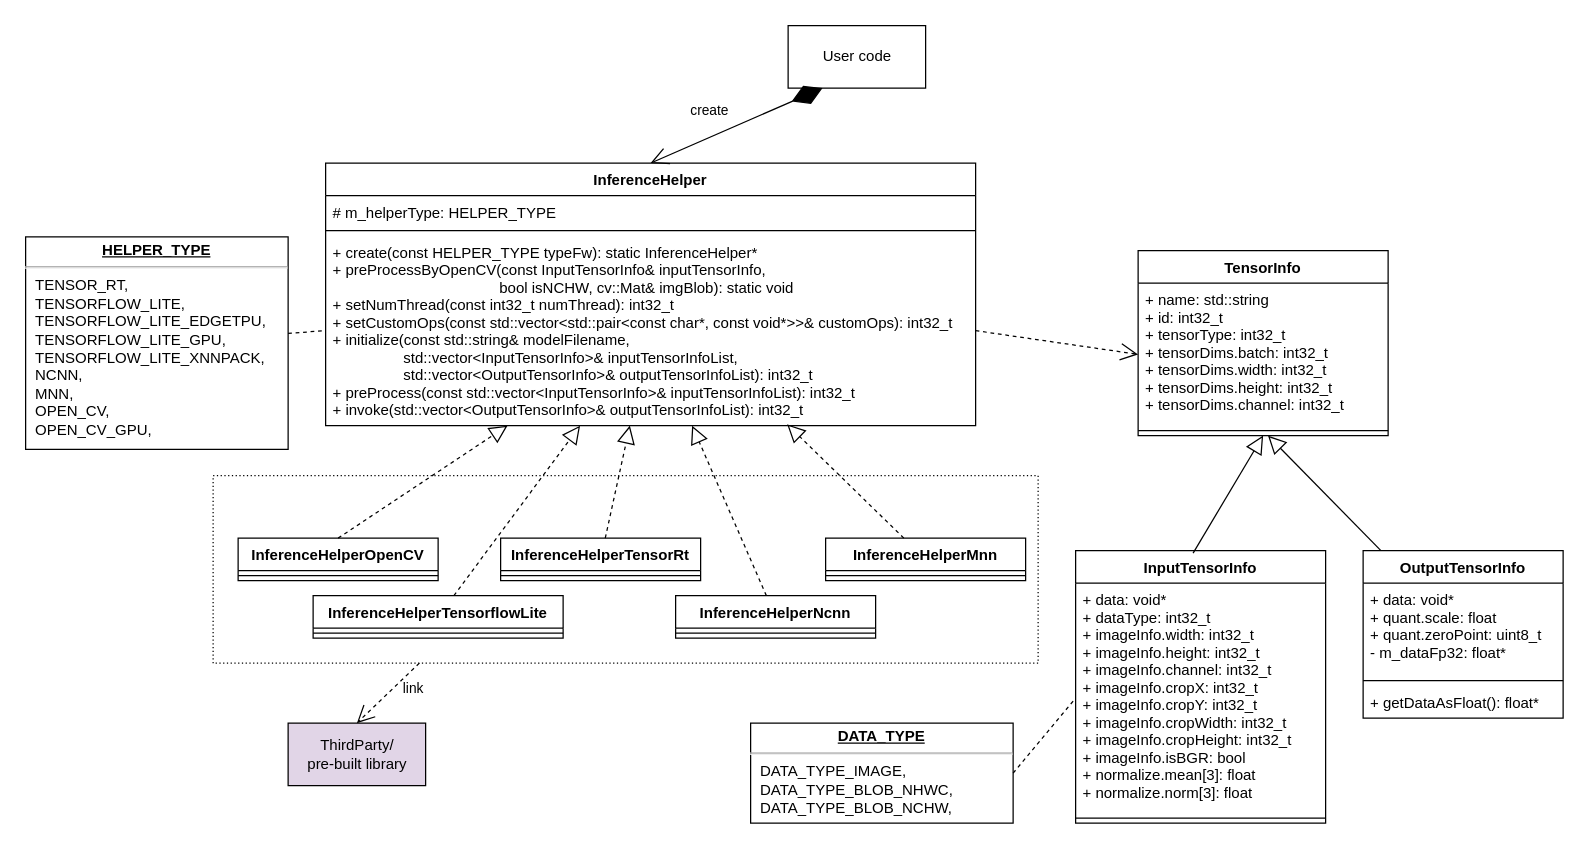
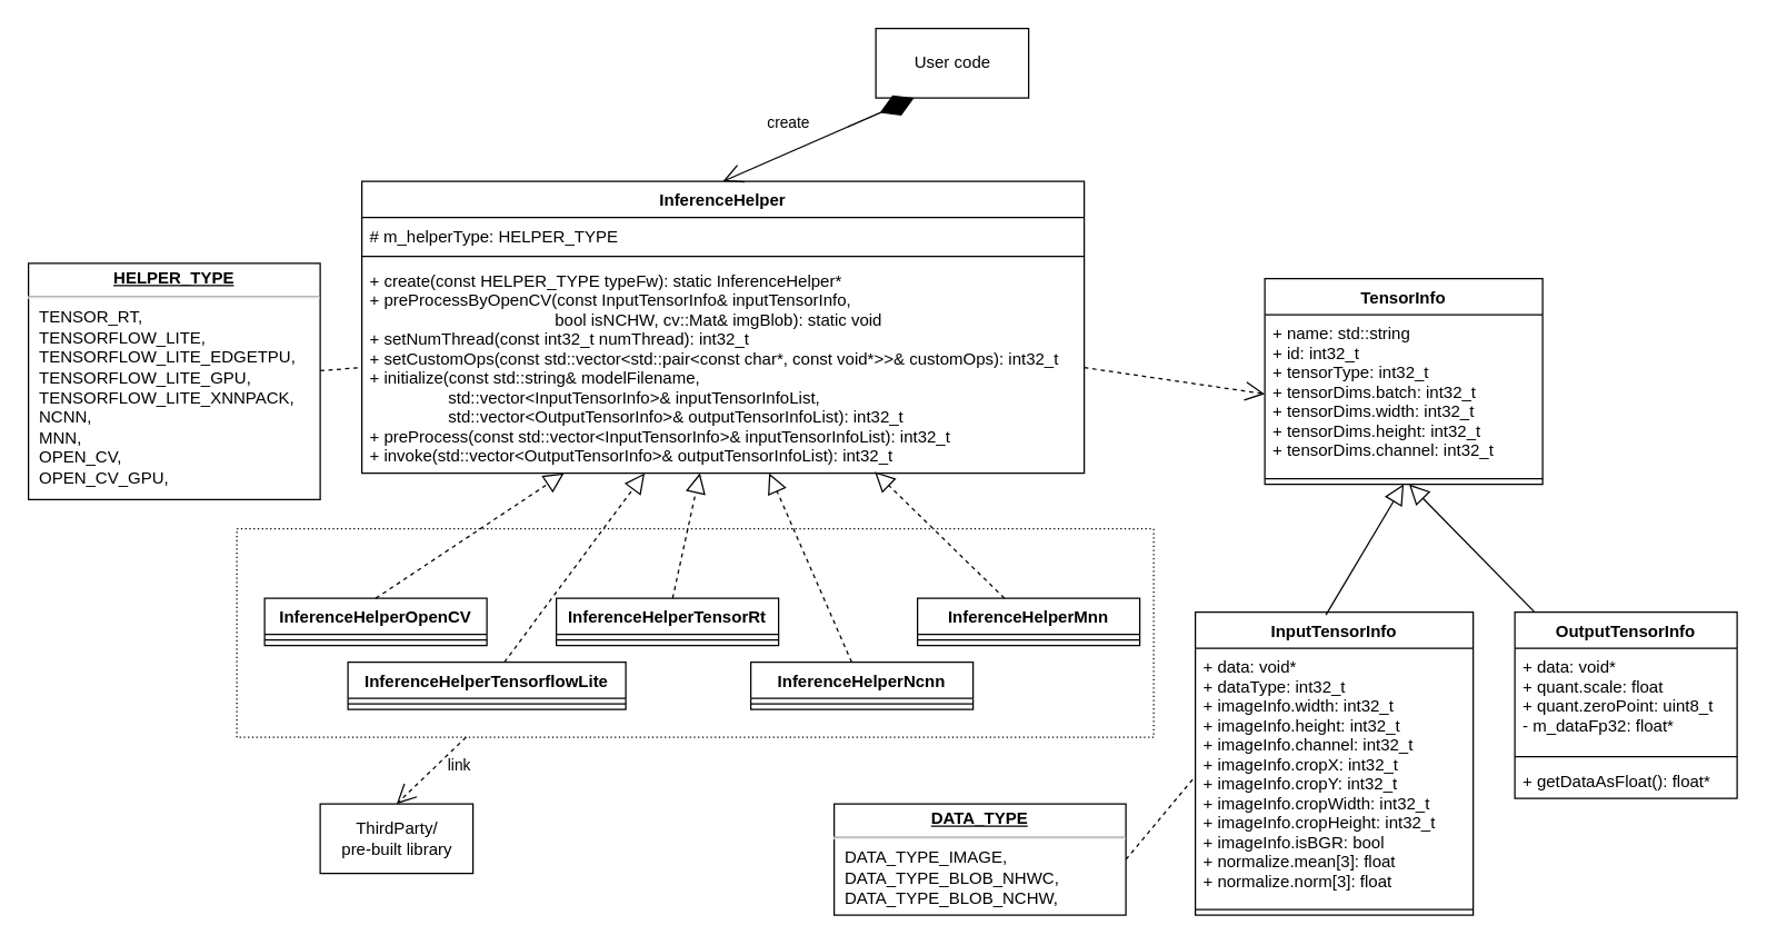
  <mxCell id="0" />
  <mxCell id="1" parent="0" />
  <mxCell id="2" value="TensorInfo" style="swimlane;fontStyle=1;align=center;verticalAlign=top;childLayout=stackLayout;horizontal=1;startSize=26;horizontalStack=0;resizeParent=1;resizeParentMax=0;resizeLast=0;collapsible=1;marginBottom=0;" parent="1" vertex="1"><mxGeometry x="910" y="200" width="200" height="148" as="geometry" /></mxCell>
  <mxCell id="3" value="+ name: std::string&#10;+ id: int32_t&#10;+ tensorType: int32_t&#10;+ tensorDims.batch: int32_t&#10;+ tensorDims.width: int32_t&#10;+ tensorDims.height: int32_t&#10;+ tensorDims.channel: int32_t&#10;" style="text;strokeColor=none;fillColor=none;align=left;verticalAlign=top;spacingLeft=4;spacingRight=4;overflow=hidden;rotatable=0;points=[[0,0.5],[1,0.5]];portConstraint=eastwest;" parent="2" vertex="1"><mxGeometry y="26" width="200" height="114" as="geometry" /></mxCell>
  <mxCell id="4" value="" style="line;strokeWidth=1;fillColor=none;align=left;verticalAlign=middle;spacingTop=-1;spacingLeft=3;spacingRight=3;rotatable=0;labelPosition=right;points=[];portConstraint=eastwest;" parent="2" vertex="1"><mxGeometry y="140" width="200" height="8" as="geometry" /></mxCell>
  <mxCell id="5" value="InputTensorInfo" style="swimlane;fontStyle=1;align=center;verticalAlign=top;childLayout=stackLayout;horizontal=1;startSize=26;horizontalStack=0;resizeParent=1;resizeParentMax=0;resizeLast=0;collapsible=1;marginBottom=0;" parent="1" vertex="1"><mxGeometry x="860" y="440" width="200" height="218" as="geometry" /></mxCell>
  <mxCell id="6" value="+ data: void*&#10;+ dataType: int32_t&#10;+ imageInfo.width: int32_t&#10;+ imageInfo.height: int32_t&#10;+ imageInfo.channel: int32_t&#10;+ imageInfo.cropX: int32_t&#10;+ imageInfo.cropY: int32_t&#10;+ imageInfo.cropWidth: int32_t&#10;+ imageInfo.cropHeight: int32_t&#10;+ imageInfo.isBGR: bool&#10;+ normalize.mean[3]: float&#10;+ normalize.norm[3]: float" style="text;strokeColor=none;fillColor=none;align=left;verticalAlign=top;spacingLeft=4;spacingRight=4;overflow=hidden;rotatable=0;points=[[0,0.5],[1,0.5]];portConstraint=eastwest;" parent="5" vertex="1"><mxGeometry y="26" width="200" height="184" as="geometry" /></mxCell>
  <mxCell id="7" value="" style="line;strokeWidth=1;fillColor=none;align=left;verticalAlign=middle;spacingTop=-1;spacingLeft=3;spacingRight=3;rotatable=0;labelPosition=right;points=[];portConstraint=eastwest;" parent="5" vertex="1"><mxGeometry y="210" width="200" height="8" as="geometry" /></mxCell>
  <mxCell id="8" value="OutputTensorInfo" style="swimlane;fontStyle=1;align=center;verticalAlign=top;childLayout=stackLayout;horizontal=1;startSize=26;horizontalStack=0;resizeParent=1;resizeParentMax=0;resizeLast=0;collapsible=1;marginBottom=0;" parent="1" vertex="1"><mxGeometry x="1090" y="440" width="160" height="134" as="geometry" /></mxCell>
  <mxCell id="9" value="+ data: void*&#10;+ quant.scale: float&#10;+ quant.zeroPoint: uint8_t&#10;- m_dataFp32: float*" style="text;strokeColor=none;fillColor=none;align=left;verticalAlign=top;spacingLeft=4;spacingRight=4;overflow=hidden;rotatable=0;points=[[0,0.5],[1,0.5]];portConstraint=eastwest;" parent="8" vertex="1"><mxGeometry y="26" width="160" height="74" as="geometry" /></mxCell>
  <mxCell id="10" value="" style="line;strokeWidth=1;fillColor=none;align=left;verticalAlign=middle;spacingTop=-1;spacingLeft=3;spacingRight=3;rotatable=0;labelPosition=right;points=[];portConstraint=eastwest;" parent="8" vertex="1"><mxGeometry y="100" width="160" height="8" as="geometry" /></mxCell>
  <mxCell id="11" value="+ getDataAsFloat(): float*" style="text;strokeColor=none;fillColor=none;align=left;verticalAlign=top;spacingLeft=4;spacingRight=4;overflow=hidden;rotatable=0;points=[[0,0.5],[1,0.5]];portConstraint=eastwest;" parent="8" vertex="1"><mxGeometry y="108" width="160" height="26" as="geometry" /></mxCell>
  <mxCell id="12" value="" style="endArrow=block;endFill=0;endSize=12;html=1;entryX=0.5;entryY=1;entryDx=0;entryDy=0;exitX=0.47;exitY=0.009;exitDx=0;exitDy=0;exitPerimeter=0;" parent="1" source="5" target="2" edge="1"><mxGeometry width="160" relative="1" as="geometry"><mxPoint x="660" y="550" as="sourcePoint" /><mxPoint x="820" y="550" as="targetPoint" /></mxGeometry></mxCell>
  <mxCell id="13" value="" style="endArrow=block;endFill=0;endSize=12;html=1;" parent="1" source="8" target="4" edge="1"><mxGeometry width="160" relative="1" as="geometry"><mxPoint x="1014" y="521.962" as="sourcePoint" /><mxPoint x="1130" y="380" as="targetPoint" /></mxGeometry></mxCell>
  <mxCell id="14" value="InferenceHelperMnn" style="swimlane;fontStyle=1;align=center;verticalAlign=top;childLayout=stackLayout;horizontal=1;startSize=26;horizontalStack=0;resizeParent=1;resizeParentMax=0;resizeLast=0;collapsible=1;marginBottom=0;" parent="1" vertex="1"><mxGeometry x="660" y="430" width="160" height="34" as="geometry" /></mxCell>
  <mxCell id="15" value="" style="line;strokeWidth=1;fillColor=none;align=left;verticalAlign=middle;spacingTop=-1;spacingLeft=3;spacingRight=3;rotatable=0;labelPosition=right;points=[];portConstraint=eastwest;" parent="14" vertex="1"><mxGeometry y="26" width="160" height="8" as="geometry" /></mxCell>
  <mxCell id="16" value="InferenceHelperNcnn" style="swimlane;fontStyle=1;align=center;verticalAlign=top;childLayout=stackLayout;horizontal=1;startSize=26;horizontalStack=0;resizeParent=1;resizeParentMax=0;resizeLast=0;collapsible=1;marginBottom=0;" parent="1" vertex="1"><mxGeometry x="540" y="476" width="160" height="34" as="geometry" /></mxCell>
  <mxCell id="17" value="" style="line;strokeWidth=1;fillColor=none;align=left;verticalAlign=middle;spacingTop=-1;spacingLeft=3;spacingRight=3;rotatable=0;labelPosition=right;points=[];portConstraint=eastwest;" parent="16" vertex="1"><mxGeometry y="26" width="160" height="8" as="geometry" /></mxCell>
  <mxCell id="18" value="InferenceHelperOpenCV" style="swimlane;fontStyle=1;align=center;verticalAlign=top;childLayout=stackLayout;horizontal=1;startSize=26;horizontalStack=0;resizeParent=1;resizeParentMax=0;resizeLast=0;collapsible=1;marginBottom=0;" parent="1" vertex="1"><mxGeometry x="190" y="430" width="160" height="34" as="geometry" /></mxCell>
  <mxCell id="19" value="" style="line;strokeWidth=1;fillColor=none;align=left;verticalAlign=middle;spacingTop=-1;spacingLeft=3;spacingRight=3;rotatable=0;labelPosition=right;points=[];portConstraint=eastwest;" parent="18" vertex="1"><mxGeometry y="26" width="160" height="8" as="geometry" /></mxCell>
  <mxCell id="20" value="InferenceHelperTensorflowLite" style="swimlane;fontStyle=1;align=center;verticalAlign=top;childLayout=stackLayout;horizontal=1;startSize=26;horizontalStack=0;resizeParent=1;resizeParentMax=0;resizeLast=0;collapsible=1;marginBottom=0;" parent="1" vertex="1"><mxGeometry x="250" y="476" width="200" height="34" as="geometry" /></mxCell>
  <mxCell id="21" value="" style="line;strokeWidth=1;fillColor=none;align=left;verticalAlign=middle;spacingTop=-1;spacingLeft=3;spacingRight=3;rotatable=0;labelPosition=right;points=[];portConstraint=eastwest;" parent="20" vertex="1"><mxGeometry y="26" width="200" height="8" as="geometry" /></mxCell>
  <mxCell id="22" value="InferenceHelperTensorRt" style="swimlane;fontStyle=1;align=center;verticalAlign=top;childLayout=stackLayout;horizontal=1;startSize=26;horizontalStack=0;resizeParent=1;resizeParentMax=0;resizeLast=0;collapsible=1;marginBottom=0;" parent="1" vertex="1"><mxGeometry x="400" y="430" width="160" height="34" as="geometry" /></mxCell>
  <mxCell id="23" value="" style="line;strokeWidth=1;fillColor=none;align=left;verticalAlign=middle;spacingTop=-1;spacingLeft=3;spacingRight=3;rotatable=0;labelPosition=right;points=[];portConstraint=eastwest;" parent="22" vertex="1"><mxGeometry y="26" width="160" height="8" as="geometry" /></mxCell>
  <mxCell id="24" value="InferenceHelper" style="swimlane;fontStyle=1;align=center;verticalAlign=top;childLayout=stackLayout;horizontal=1;startSize=26;horizontalStack=0;resizeParent=1;resizeParentMax=0;resizeLast=0;collapsible=1;marginBottom=0;" parent="1" vertex="1"><mxGeometry x="260" width="520" height="210" as="geometry" y="130" /></mxCell>
  <mxCell id="25" value="# m_helperType: HELPER_TYPE" style="text;strokeColor=none;fillColor=none;align=left;verticalAlign=top;spacingLeft=4;spacingRight=4;overflow=hidden;rotatable=0;points=[[0,0.5],[1,0.5]];portConstraint=eastwest;" parent="24" vertex="1"><mxGeometry y="26" width="520" height="24" as="geometry" /></mxCell>
  <mxCell id="26" value="" style="line;strokeWidth=1;fillColor=none;align=left;verticalAlign=middle;spacingTop=-1;spacingLeft=3;spacingRight=3;rotatable=0;labelPosition=right;points=[];portConstraint=eastwest;" parent="24" vertex="1"><mxGeometry y="50" width="520" height="8" as="geometry" /></mxCell>
  <mxCell id="27" value="+ create(const HELPER_TYPE typeFw): static InferenceHelper*&#10;+ preProcessByOpenCV(const InputTensorInfo&amp; inputTensorInfo,&#10;                                        bool isNCHW, cv::Mat&amp; imgBlob): static void&#10;+ setNumThread(const int32_t numThread): int32_t&#10;+ setCustomOps(const std::vector&lt;std::pair&lt;const char*, const void*&gt;&gt;&amp; customOps): int32_t&#10;+ initialize(const std::string&amp; modelFilename, &#10;                 std::vector&lt;InputTensorInfo&gt;&amp; inputTensorInfoList, &#10;                 std::vector&lt;OutputTensorInfo&gt;&amp; outputTensorInfoList): int32_t&#10;+ preProcess(const std::vector&lt;InputTensorInfo&gt;&amp; inputTensorInfoList): int32_t&#10;+ invoke(std::vector&lt;OutputTensorInfo&gt;&amp; outputTensorInfoList): int32_t" style="text;strokeColor=none;fillColor=none;align=left;verticalAlign=top;spacingLeft=4;spacingRight=4;overflow=hidden;rotatable=0;points=[[0,0.5],[1,0.5]];portConstraint=eastwest;" parent="24" vertex="1"><mxGeometry y="58" width="520" height="152" as="geometry" /></mxCell>
  <mxCell id="28" value="" style="endArrow=block;dashed=1;endFill=0;endSize=12;html=1;exitX=0.5;exitY=0;exitDx=0;exitDy=0;" parent="1" source="18" target="27" edge="1"><mxGeometry width="160" relative="1" as="geometry"><mxPoint x="1014" y="521.962" as="sourcePoint" /><mxPoint x="1140" y="388" as="targetPoint" /></mxGeometry></mxCell>
  <mxCell id="29" value="" style="endArrow=block;dashed=1;endFill=0;endSize=12;html=1;" parent="1" source="20" target="27" edge="1"><mxGeometry width="160" relative="1" as="geometry"><mxPoint x="240" y="460" as="sourcePoint" /><mxPoint x="359.084" y="400" as="targetPoint" /></mxGeometry></mxCell>
  <mxCell id="30" value="" style="endArrow=block;dashed=1;endFill=0;endSize=12;html=1;" parent="1" source="22" target="27" edge="1"><mxGeometry width="160" relative="1" as="geometry"><mxPoint x="335.773" y="506" as="sourcePoint" /><mxPoint x="434.124" y="400" as="targetPoint" /></mxGeometry></mxCell>
  <mxCell id="31" value="" style="endArrow=block;dashed=1;endFill=0;endSize=12;html=1;" parent="1" source="16" target="27" edge="1"><mxGeometry width="160" relative="1" as="geometry"><mxPoint x="491.149" y="460" as="sourcePoint" /><mxPoint x="495.203" y="400" as="targetPoint" /></mxGeometry></mxCell>
  <mxCell id="32" value="" style="endArrow=block;dashed=1;endFill=0;endSize=12;html=1;entryX=0.71;entryY=0.993;entryDx=0;entryDy=0;entryPerimeter=0;" parent="1" source="14" target="27" edge="1"><mxGeometry width="160" relative="1" as="geometry"><mxPoint x="591.237" y="506" as="sourcePoint" /><mxPoint x="536.598" y="400" as="targetPoint" /></mxGeometry></mxCell>
  <mxCell id="33" value="&lt;p style=&quot;margin: 4px 0px 0px ; text-align: center&quot;&gt;&lt;b&gt;&lt;u&gt;HELPER_TYPE&lt;/u&gt;&lt;/b&gt;&lt;br&gt;&lt;/p&gt;&lt;hr&gt;&lt;p style=&quot;margin: 0px ; margin-left: 8px&quot;&gt;TENSOR_RT,&lt;/p&gt;&lt;p style=&quot;margin: 0px ; margin-left: 8px&quot;&gt;TENSORFLOW_LITE,&lt;/p&gt;&lt;p style=&quot;margin: 0px ; margin-left: 8px&quot;&gt;TENSORFLOW_LITE_EDGETPU,&lt;/p&gt;&lt;p style=&quot;margin: 0px ; margin-left: 8px&quot;&gt;TENSORFLOW_LITE_GPU,&lt;/p&gt;&lt;p style=&quot;margin: 0px ; margin-left: 8px&quot;&gt;TENSORFLOW_LITE_XNNPACK,&lt;/p&gt;&lt;p style=&quot;margin: 0px ; margin-left: 8px&quot;&gt;NCNN,&lt;/p&gt;&lt;p style=&quot;margin: 0px ; margin-left: 8px&quot;&gt;MNN,&lt;/p&gt;&lt;p style=&quot;margin: 0px ; margin-left: 8px&quot;&gt;OPEN_CV,&lt;/p&gt;&lt;p style=&quot;margin: 0px ; margin-left: 8px&quot;&gt;OPEN_CV_GPU,&lt;/p&gt;" style="verticalAlign=top;align=left;overflow=fill;fontSize=12;fontFamily=Helvetica;html=1;" parent="1" vertex="1"><mxGeometry x="20" y="189" width="210" height="170" as="geometry" /></mxCell>
  <mxCell id="34" value="&lt;p style=&quot;margin: 4px 0px 0px ; text-align: center&quot;&gt;&lt;b&gt;&lt;u&gt;DATA_TYPE&lt;/u&gt;&lt;/b&gt;&lt;br&gt;&lt;/p&gt;&lt;hr&gt;&lt;p style=&quot;margin: 0px ; margin-left: 8px&quot;&gt;DATA_TYPE_IMAGE,&lt;/p&gt;&lt;p style=&quot;margin: 0px ; margin-left: 8px&quot;&gt;DATA_TYPE_BLOB_NHWC,&lt;/p&gt;&lt;p style=&quot;margin: 0px ; margin-left: 8px&quot;&gt;DATA_TYPE_BLOB_NCHW,&lt;/p&gt;" style="verticalAlign=top;align=left;overflow=fill;fontSize=12;fontFamily=Helvetica;html=1;" parent="1" vertex="1"><mxGeometry x="600" y="578" width="210" height="80" as="geometry" /></mxCell>
  <mxCell id="35" value="" style="endArrow=none;dashed=1;html=1;entryX=0;entryY=0.5;entryDx=0;entryDy=0;" parent="1" source="33" target="27" edge="1"><mxGeometry width="50" height="50" relative="1" as="geometry"><mxPoint x="620" y="580" as="sourcePoint" /><mxPoint x="670" y="530" as="targetPoint" /></mxGeometry></mxCell>
  <mxCell id="36" value="" style="endArrow=none;dashed=1;html=1;entryX=0;entryY=0.5;entryDx=0;entryDy=0;exitX=1;exitY=0.5;exitDx=0;exitDy=0;" parent="1" source="34" target="6" edge="1"><mxGeometry width="50" height="50" relative="1" as="geometry"><mxPoint x="178.558" y="400" as="sourcePoint" /><mxPoint x="240" y="329" as="targetPoint" /></mxGeometry></mxCell>
  <mxCell id="37" value="User code" style="html=1;" parent="1" vertex="1"><mxGeometry x="630" y="20" width="110" height="50" as="geometry" /></mxCell>
  <mxCell id="38" value="create" style="endArrow=diamondThin;endFill=1;endSize=24;html=1;exitX=0.5;exitY=0;exitDx=0;exitDy=0;startArrow=open;startFill=0;startSize=12;entryX=0.25;entryY=1;entryDx=0;entryDy=0;" parent="1" source="24" target="37" edge="1"><mxGeometry x="-0.2" y="20" width="160" relative="1" as="geometry"><mxPoint x="560" y="250" as="sourcePoint" /><mxPoint x="720" y="250" as="targetPoint" /><mxPoint as="offset" /></mxGeometry></mxCell>
  <mxCell id="39" value="" style="endArrow=open;endFill=1;endSize=12;html=1;entryX=0;entryY=0.5;entryDx=0;entryDy=0;exitX=1;exitY=0.5;exitDx=0;exitDy=0;dashed=1;" parent="1" source="27" target="3" edge="1"><mxGeometry width="160" relative="1" as="geometry"><mxPoint x="240" y="0" as="sourcePoint" /><mxPoint x="400" y="0" as="targetPoint" /></mxGeometry></mxCell>
- <mxCell id="40" value="ThirdParty/&lt;br&gt;pre-built library" style="html=1;fillColor=#e1d5e7;" vertex="1" parent="1"><mxGeometry x="230" y="578" width="110" height="50" as="geometry" /></mxCell>
+ <mxCell id="40" value="ThirdParty/&lt;br&gt;pre-built library" style="html=1;" vertex="1" parent="1"><mxGeometry x="230" y="578" width="110" height="50" as="geometry" /></mxCell>
  <mxCell id="41" value="" style="rounded=0;whiteSpace=wrap;html=1;fillColor=none;dashed=1;dashPattern=1 2;" vertex="1" parent="1"><mxGeometry x="170" y="380" width="660" height="150" as="geometry" /></mxCell>
  <mxCell id="42" value="link" style="endArrow=open;endFill=1;endSize=12;html=1;entryX=0.5;entryY=0;entryDx=0;entryDy=0;exitX=0.25;exitY=1;exitDx=0;exitDy=0;dashed=1;" edge="1" parent="1" source="41" target="40"><mxGeometry x="-0.496" y="11" width="160" relative="1" as="geometry"><mxPoint x="790" y="274" as="sourcePoint" /><mxPoint x="920" y="293" as="targetPoint" /><mxPoint as="offset" /></mxGeometry></mxCell>
